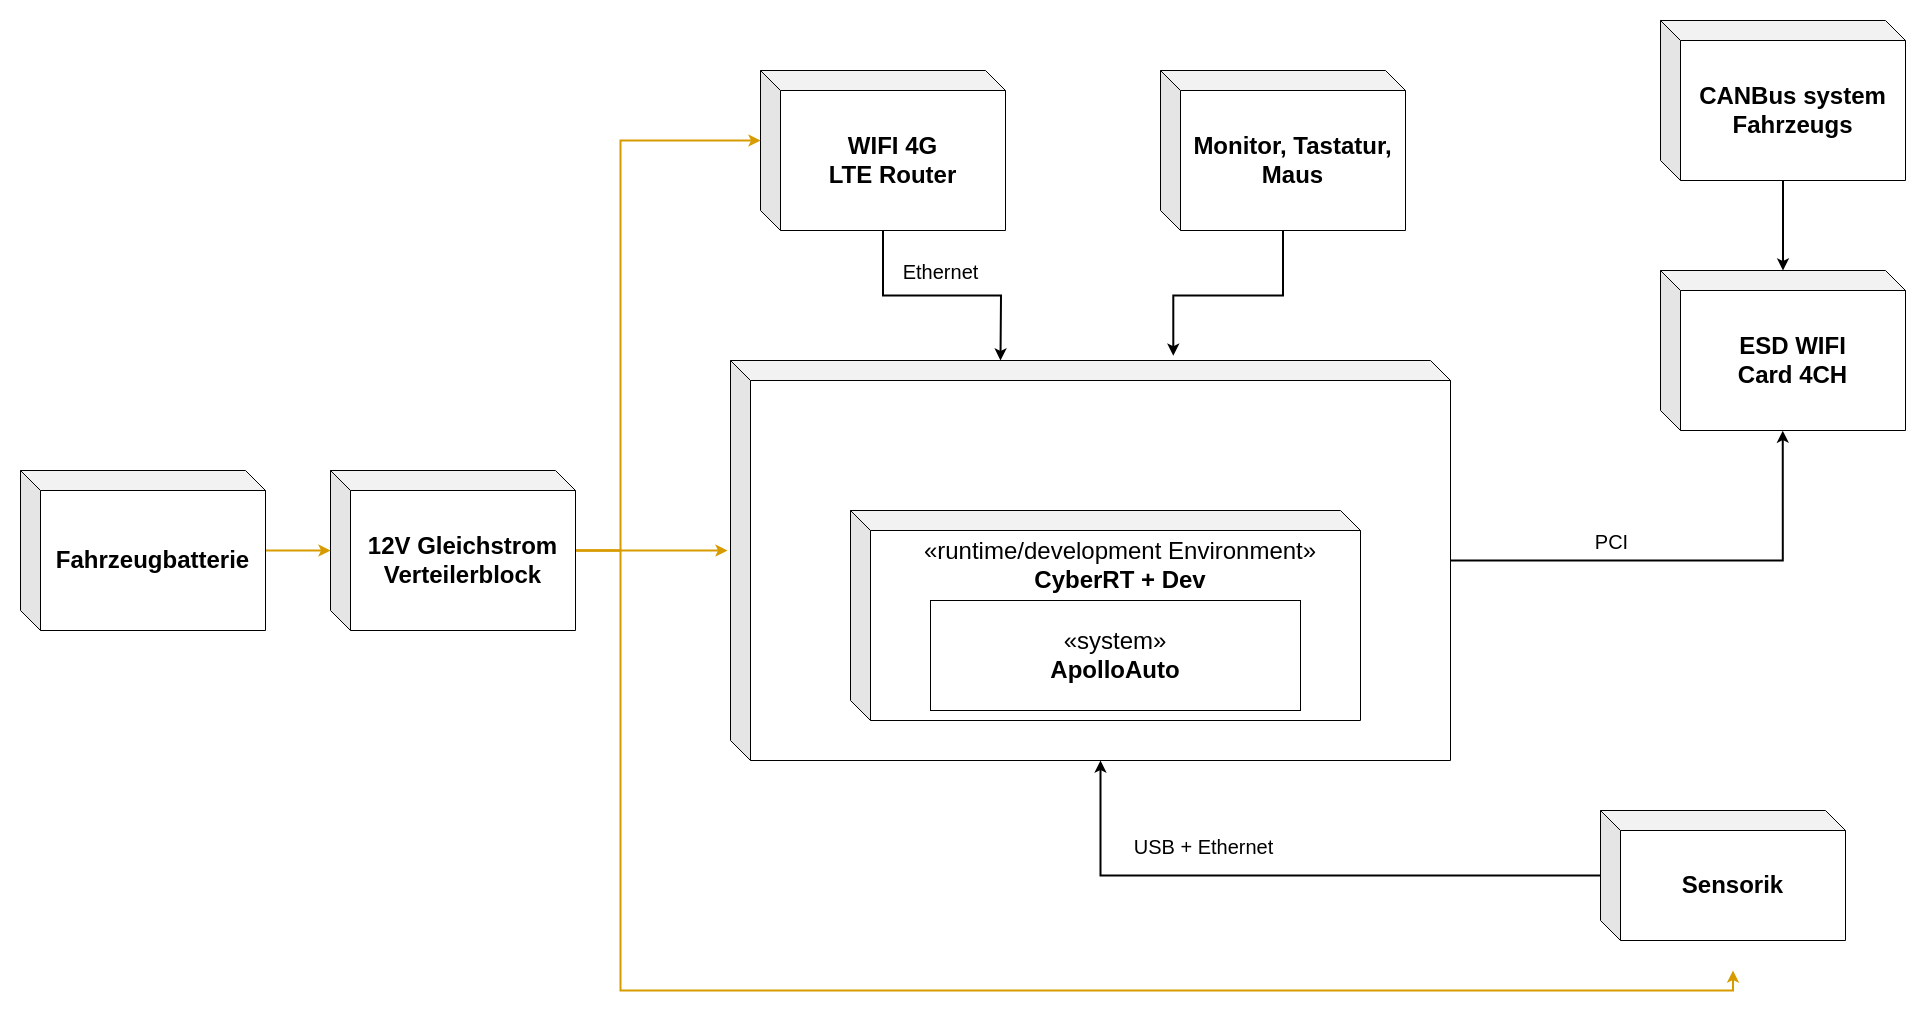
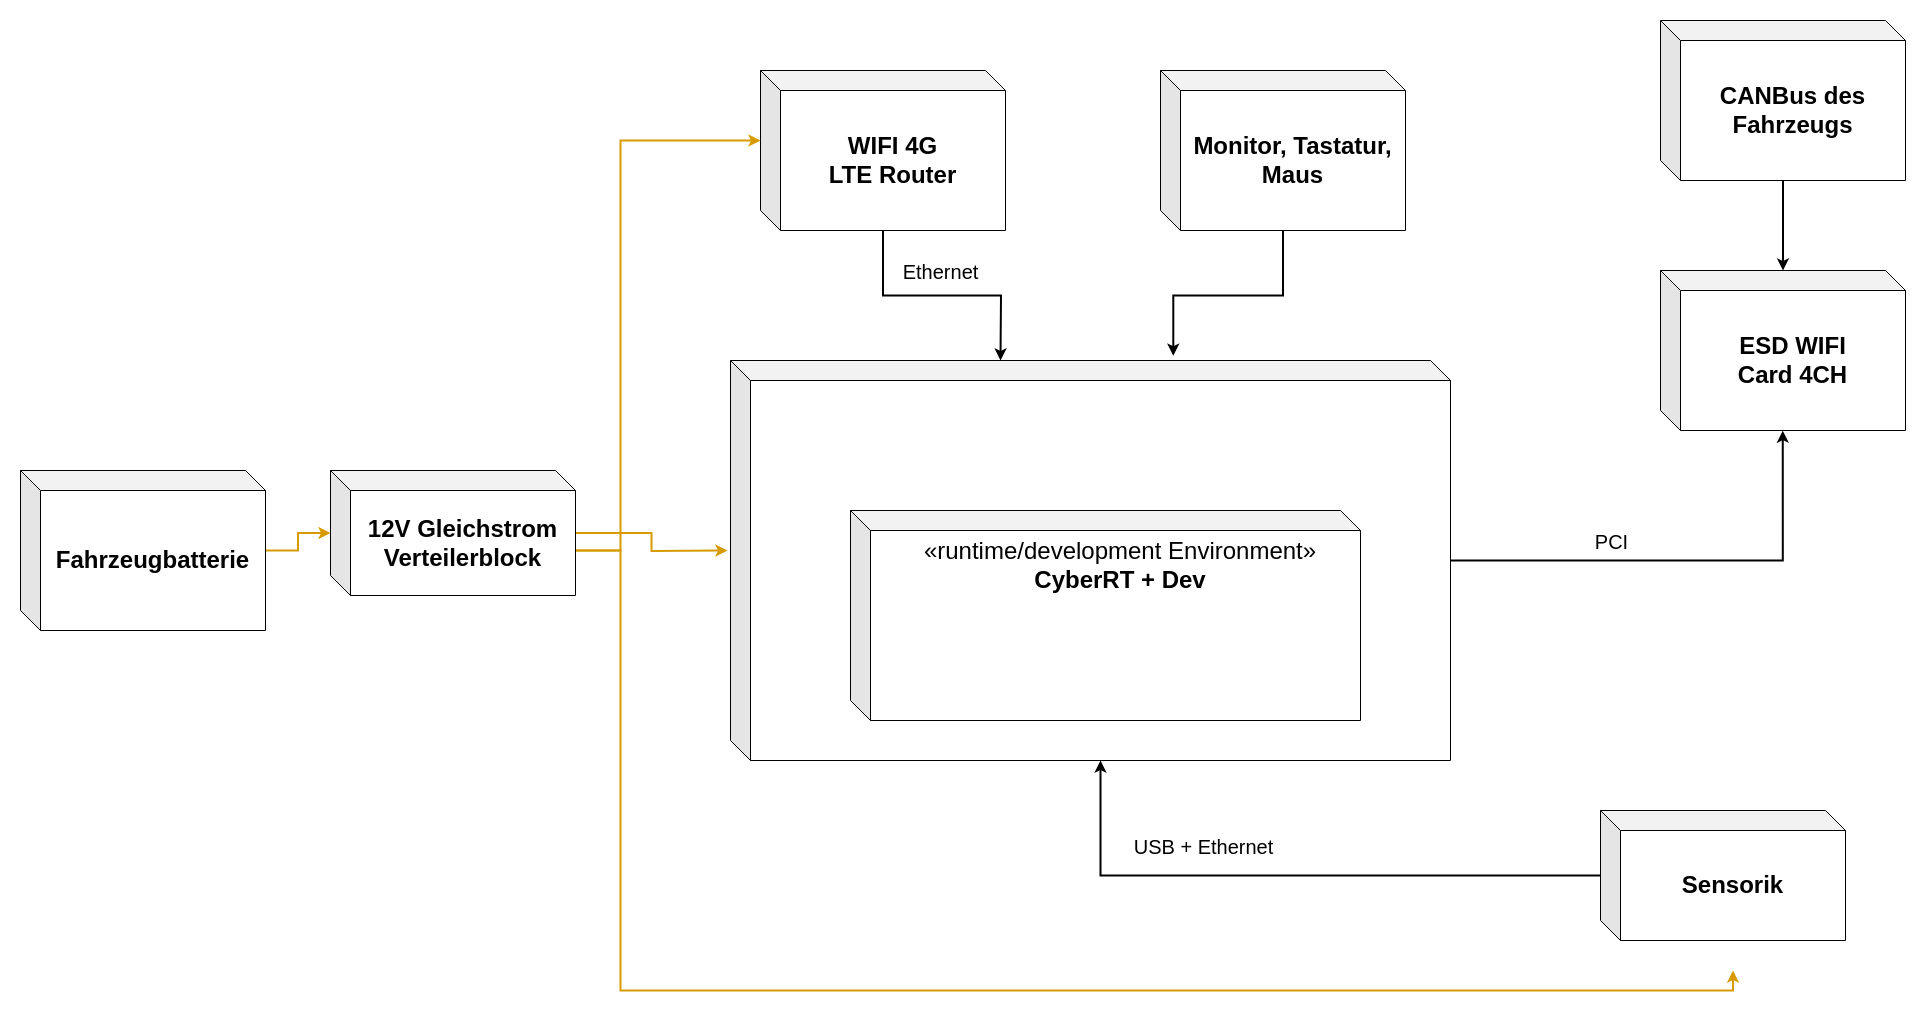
  <mxCell id="0" />
  <mxCell id="1" parent="0" />
  <mxCell id="2" style="edgeStyle=orthogonalEdgeStyle;rounded=0;orthogonalLoop=1;jettySize=auto;html=1;entryX=0.499;entryY=1.001;entryDx=0;entryDy=0;entryPerimeter=0;strokeWidth=2;" edge="1" parent="1" source="4" target="13"><mxGeometry relative="1" as="geometry" /></mxCell>
  <mxCell id="3" value="&lt;font style=&quot;font-size: 20px&quot;&gt;PCI&lt;/font&gt;" style="edgeLabel;html=1;align=center;verticalAlign=middle;resizable=0;points=[];" vertex="1" connectable="0" parent="2"><mxGeometry x="-0.143" y="-5" relative="1" as="geometry"><mxPoint x="-38" y="-25" as="offset" /></mxGeometry></mxCell>
  <mxCell id="4" value="" style="shape=cube;whiteSpace=wrap;html=1;boundedLbl=1;backgroundOutline=1;darkOpacity=0.05;darkOpacity2=0.1;" parent="1" vertex="1"><mxGeometry x="730" y="360" width="720" height="400" as="geometry" /></mxCell>
  <mxCell id="5" value="" style="shape=cube;whiteSpace=wrap;html=1;boundedLbl=1;backgroundOutline=1;darkOpacity=0.05;darkOpacity2=0.1;" parent="1" vertex="1"><mxGeometry x="850" y="510" width="510" height="210" as="geometry" /></mxCell>
  <mxCell id="6" value="&lt;div&gt;&lt;font style=&quot;font-size: 24px&quot;&gt;«runtime/development Environment»&lt;/font&gt;&lt;/div&gt;&lt;div&gt;&lt;font style=&quot;font-size: 24px&quot;&gt;&lt;b&gt;CyberRT + Dev&lt;/b&gt;&lt;br&gt;&lt;/font&gt;&lt;/div&gt;" style="text;html=1;strokeColor=none;fillColor=none;align=center;verticalAlign=middle;whiteSpace=wrap;rounded=0;" parent="1" vertex="1"><mxGeometry x="870" y="530" width="500" height="70" as="geometry" /></mxCell>
- <mxCell id="7" value="&lt;div&gt;&lt;font style=&quot;font-size: 24px&quot;&gt;«&lt;/font&gt;&lt;font style=&quot;font-size: 24px&quot;&gt;system»&lt;/font&gt;&lt;/div&gt;&lt;div&gt;&lt;font style=&quot;font-size: 24px&quot;&gt;&lt;b&gt;ApolloAuto&lt;/b&gt;&lt;br&gt;&lt;/font&gt;&lt;/div&gt;" style="rounded=0;whiteSpace=wrap;html=1;" parent="1" vertex="1"><mxGeometry x="930" y="600" width="370" height="110" as="geometry" /></mxCell>
  <mxCell id="8" style="edgeStyle=orthogonalEdgeStyle;rounded=0;orthogonalLoop=1;jettySize=auto;html=1;strokeWidth=2;" edge="1" parent="1" source="10"><mxGeometry relative="1" as="geometry"><mxPoint x="1000" y="360" as="targetPoint" /></mxGeometry></mxCell>
  <mxCell id="9" value="&lt;font style=&quot;font-size: 20px&quot;&gt;Ethernet&lt;/font&gt;" style="edgeLabel;html=1;align=center;verticalAlign=middle;resizable=0;points=[];" vertex="1" connectable="0" parent="8"><mxGeometry x="-0.287" relative="1" as="geometry"><mxPoint x="34" y="-25" as="offset" /></mxGeometry></mxCell>
  <mxCell id="10" value="&lt;div style=&quot;font-size: 24px&quot;&gt;&lt;b&gt;&lt;font style=&quot;font-size: 24px&quot;&gt;WIFI 4G&lt;/font&gt;&lt;/b&gt;&lt;/div&gt;&lt;div style=&quot;font-size: 24px&quot;&gt;&lt;b&gt;&lt;font style=&quot;font-size: 24px&quot;&gt;LTE Router&lt;br&gt;&lt;/font&gt;&lt;/b&gt;&lt;/div&gt;" style="shape=cube;whiteSpace=wrap;html=1;boundedLbl=1;backgroundOutline=1;darkOpacity=0.05;darkOpacity2=0.1;" vertex="1" parent="1"><mxGeometry x="760" y="70" width="245" height="160" as="geometry" /></mxCell>
  <mxCell id="11" style="edgeStyle=orthogonalEdgeStyle;rounded=0;orthogonalLoop=1;jettySize=auto;html=1;entryX=0.615;entryY=-0.012;entryDx=0;entryDy=0;entryPerimeter=0;strokeWidth=2;" edge="1" parent="1" source="12" target="4"><mxGeometry relative="1" as="geometry" /></mxCell>
  <mxCell id="12" value="&lt;b&gt;&lt;font style=&quot;font-size: 24px&quot;&gt;Monitor, Tastatur, Maus&lt;br&gt;&lt;/font&gt;&lt;/b&gt;" style="shape=cube;whiteSpace=wrap;html=1;boundedLbl=1;backgroundOutline=1;darkOpacity=0.05;darkOpacity2=0.1;" vertex="1" parent="1"><mxGeometry x="1160" y="70" width="245" height="160" as="geometry" /></mxCell>
  <mxCell id="13" value="&lt;div style=&quot;font-size: 24px&quot;&gt;&lt;b&gt;&lt;font style=&quot;font-size: 24px&quot;&gt;ESD WIFI&lt;/font&gt;&lt;/b&gt;&lt;/div&gt;&lt;div style=&quot;font-size: 24px&quot;&gt;&lt;b&gt;&lt;font style=&quot;font-size: 24px&quot;&gt;Card 4CH&lt;br&gt;&lt;/font&gt;&lt;/b&gt;&lt;/div&gt;" style="shape=cube;whiteSpace=wrap;html=1;boundedLbl=1;backgroundOutline=1;darkOpacity=0.05;darkOpacity2=0.1;" vertex="1" parent="1"><mxGeometry x="1660" y="270" width="245" height="160" as="geometry" /></mxCell>
  <mxCell id="14" style="edgeStyle=orthogonalEdgeStyle;rounded=0;orthogonalLoop=1;jettySize=auto;html=1;strokeWidth=2;" edge="1" parent="1" source="15" target="13"><mxGeometry relative="1" as="geometry" /></mxCell>
- <mxCell id="15" value="&lt;font style=&quot;font-size: 24px&quot;&gt;&lt;b&gt;CANBus system Fahrzeugs&lt;br&gt;&lt;/b&gt;&lt;/font&gt;" style="shape=cube;whiteSpace=wrap;html=1;boundedLbl=1;backgroundOutline=1;darkOpacity=0.05;darkOpacity2=0.1;" vertex="1" parent="1"><mxGeometry x="1660" y="20" width="245" height="160" as="geometry" /></mxCell>
+ <mxCell id="15" value="&lt;font style=&quot;font-size: 24px&quot;&gt;&lt;b&gt;CANBus des Fahrzeugs&lt;br&gt;&lt;/b&gt;&lt;/font&gt;" style="shape=cube;whiteSpace=wrap;html=1;boundedLbl=1;backgroundOutline=1;darkOpacity=0.05;darkOpacity2=0.1;" vertex="1" parent="1"><mxGeometry x="1660" y="20" width="245" height="160" as="geometry" /></mxCell>
  <mxCell id="16" style="edgeStyle=orthogonalEdgeStyle;rounded=0;orthogonalLoop=1;jettySize=auto;html=1;entryX=0;entryY=0;entryDx=370;entryDy=400;entryPerimeter=0;strokeWidth=2;" edge="1" parent="1" source="18" target="4"><mxGeometry relative="1" as="geometry" /></mxCell>
  <mxCell id="17" value="&lt;font style=&quot;font-size: 20px&quot;&gt;USB + Ethernet&lt;br&gt;&lt;/font&gt;" style="edgeLabel;html=1;align=center;verticalAlign=middle;resizable=0;points=[];" vertex="1" connectable="0" parent="16"><mxGeometry x="0.477" relative="1" as="geometry"><mxPoint x="56" y="-30" as="offset" /></mxGeometry></mxCell>
  <mxCell id="18" value="&lt;b&gt;&lt;font style=&quot;font-size: 24px&quot;&gt;Sensorik&lt;/font&gt;&lt;/b&gt;" style="shape=cube;whiteSpace=wrap;html=1;boundedLbl=1;backgroundOutline=1;darkOpacity=0.05;darkOpacity2=0.1;" vertex="1" parent="1"><mxGeometry x="1600" y="810" width="245" height="130" as="geometry" /></mxCell>
  <mxCell id="19" style="edgeStyle=orthogonalEdgeStyle;rounded=0;orthogonalLoop=1;jettySize=auto;html=1;strokeWidth=2;fillColor=#ffe6cc;strokeColor=#d79b00;" edge="1" parent="1" source="22"><mxGeometry relative="1" as="geometry"><mxPoint x="727" y="550" as="targetPoint" /></mxGeometry></mxCell>
  <mxCell id="20" style="edgeStyle=orthogonalEdgeStyle;rounded=0;orthogonalLoop=1;jettySize=auto;html=1;entryX=0;entryY=0;entryDx=0;entryDy=70;entryPerimeter=0;strokeWidth=2;fillColor=#ffe6cc;strokeColor=#d79b00;" edge="1" parent="1" source="22" target="10"><mxGeometry relative="1" as="geometry"><Array as="points"><mxPoint x="620" y="550" /><mxPoint x="620" y="140" /></Array></mxGeometry></mxCell>
  <mxCell id="21" style="edgeStyle=orthogonalEdgeStyle;rounded=0;orthogonalLoop=1;jettySize=auto;html=1;entryX=0;entryY=0;entryDx=132.5;entryDy=160;entryPerimeter=0;strokeWidth=2;fillColor=#ffe6cc;strokeColor=#d79b00;" edge="1" parent="1" source="22" target="18"><mxGeometry relative="1" as="geometry"><Array as="points"><mxPoint x="620" y="550" /><mxPoint x="620" y="990" /><mxPoint x="1732" y="990" /></Array></mxGeometry></mxCell>
- <mxCell id="22" value="&lt;b&gt;&lt;font style=&quot;font-size: 24px&quot;&gt;12V Gleichstrom Verteilerblock&lt;br&gt;&lt;/font&gt;&lt;/b&gt;" style="shape=cube;whiteSpace=wrap;html=1;boundedLbl=1;backgroundOutline=1;darkOpacity=0.05;darkOpacity2=0.1;" vertex="1" parent="1"><mxGeometry x="330" y="470" width="245" height="160" as="geometry" /></mxCell>
+ <mxCell id="22" value="&lt;b&gt;&lt;font style=&quot;font-size: 24px&quot;&gt;12V Gleichstrom Verteilerblock&lt;br&gt;&lt;/font&gt;&lt;/b&gt;" style="shape=cube;whiteSpace=wrap;html=1;boundedLbl=1;backgroundOutline=1;darkOpacity=0.05;darkOpacity2=0.1;" vertex="1" parent="1"><mxGeometry x="330" y="470" width="245" height="125" as="geometry" /></mxCell>
  <mxCell id="23" style="edgeStyle=orthogonalEdgeStyle;rounded=0;orthogonalLoop=1;jettySize=auto;html=1;strokeWidth=2;fillColor=#ffe6cc;strokeColor=#d79b00;" edge="1" parent="1" source="24" target="22"><mxGeometry relative="1" as="geometry" /></mxCell>
  <mxCell id="24" value="&lt;b&gt;&lt;font style=&quot;font-size: 24px&quot;&gt;Fahrzeugbatterie&lt;/font&gt;&lt;/b&gt;" style="shape=cube;whiteSpace=wrap;html=1;boundedLbl=1;backgroundOutline=1;darkOpacity=0.05;darkOpacity2=0.1;" vertex="1" parent="1"><mxGeometry x="20" y="470" width="245" height="160" as="geometry" /></mxCell>
